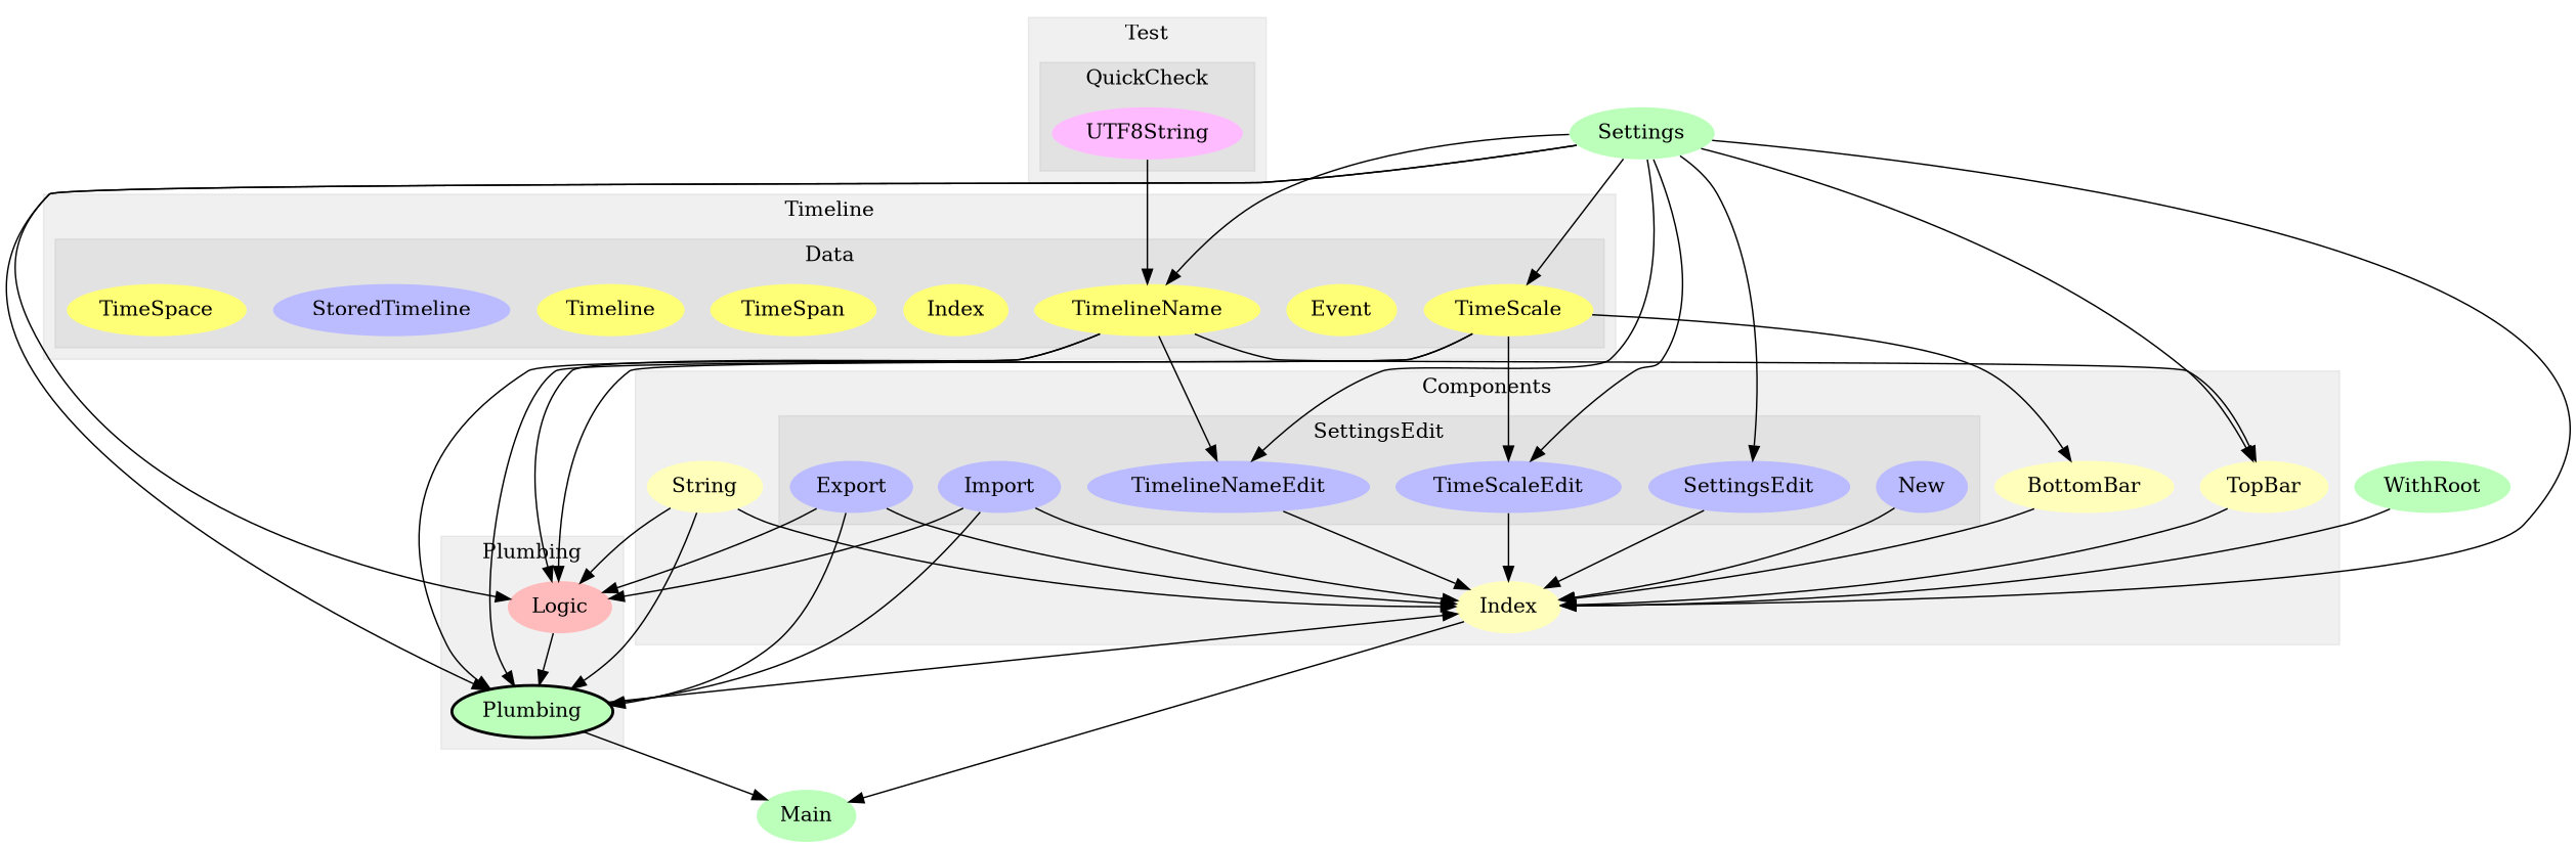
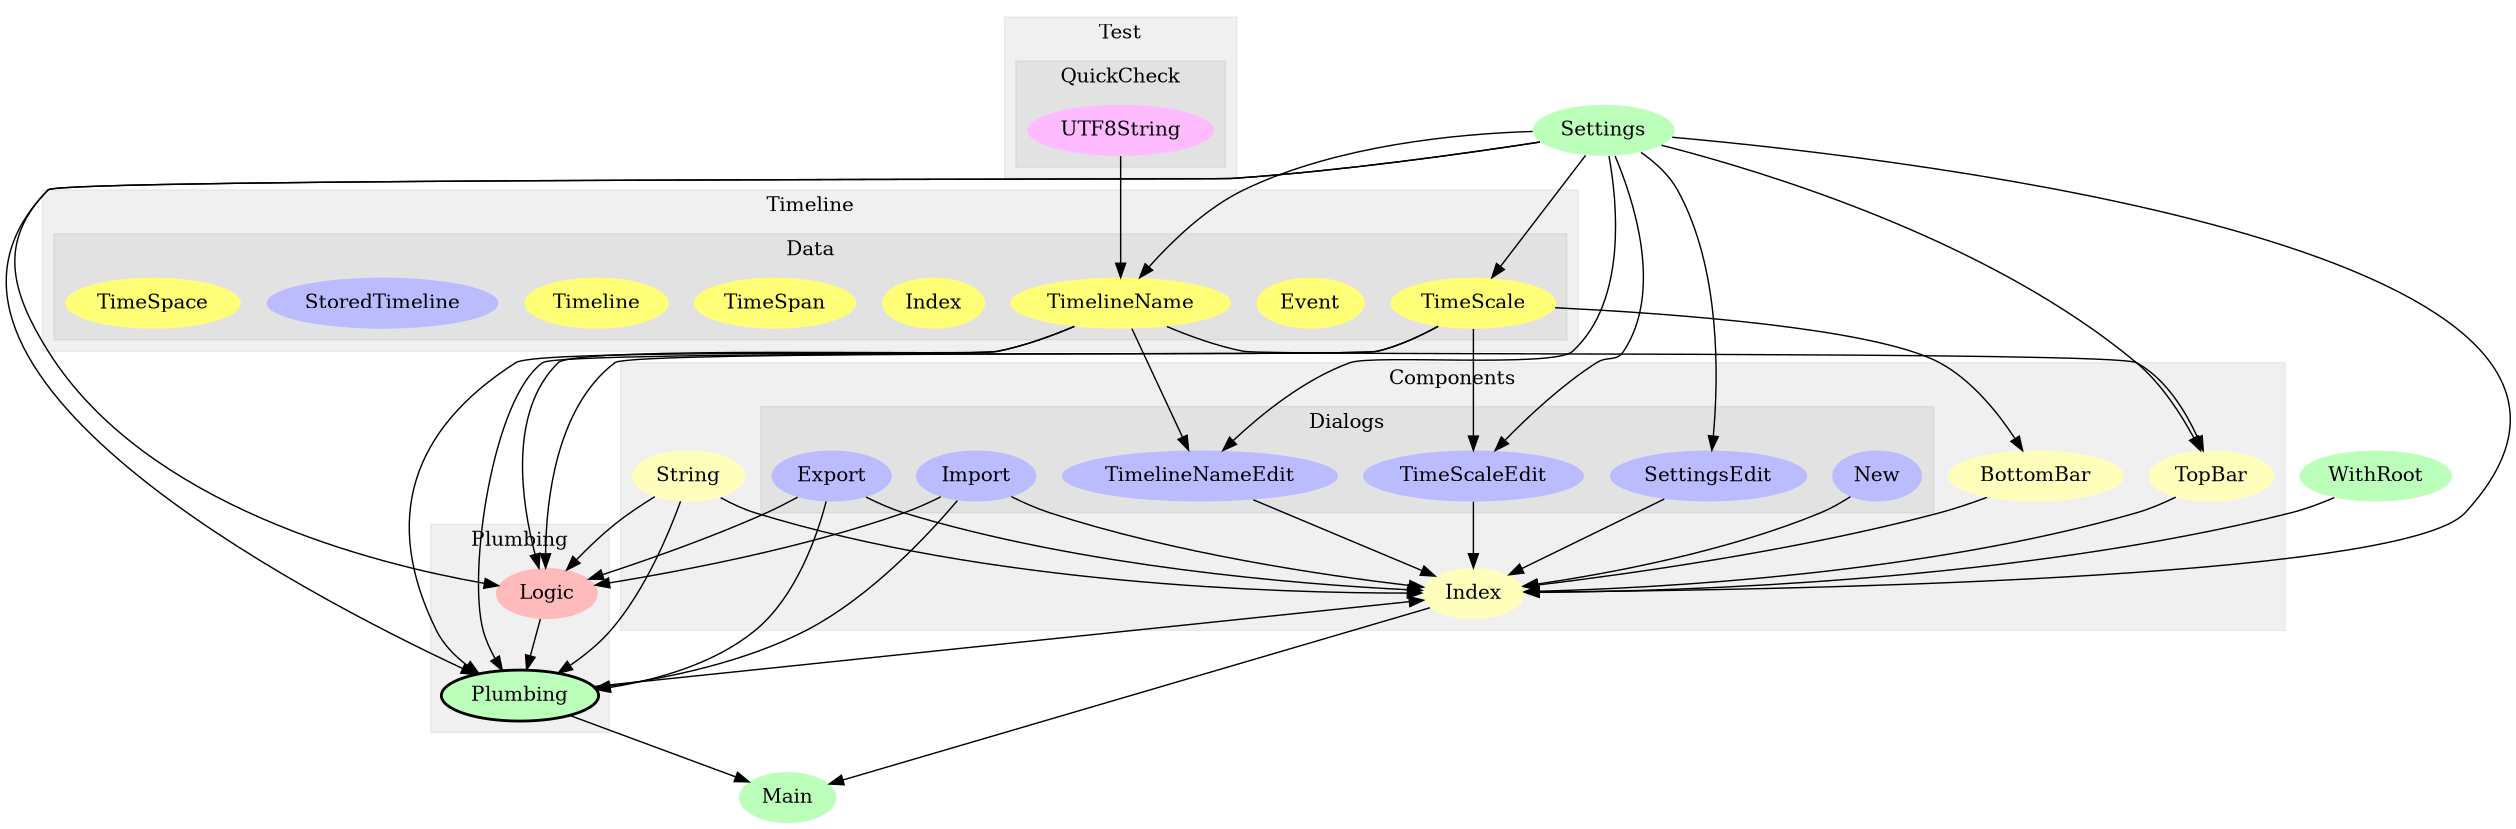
  digraph {
    node [fillcolor="#bbbbff" penwidth=0 style=filled]
    n1 [label=TimelineNameEdit]
    n2 [label=SettingsEdit]
    n3 [label=New]
    n4 [label=Export]
    n5 [label=Import]
    n6 [label=TimeScaleEdit]
    n7 [fillcolor="#ffffbb" label=Index]
    n8 [fillcolor="#ffffbb" label=TopBar]
    n9 [fillcolor="#ffffbb" label=BottomBar]
    n10 [fillcolor="#ffffbb" label=String]
    n11 [fillcolor="#bbffbb" label=Plumbing style="filled,bold" penwidth=""]
    n12 [fillcolor="#ffbbbb" label=Logic]
    n13 [fillcolor="#ffbbff" label=UTF8String]
    n14 [fillcolor="#ffff77" label=TimeScale]
    n15 [fillcolor="#ffff77" label=Event]
    n16 [fillcolor="#ffff77" label=TimelineName]
    n17 [fillcolor="#ffff77" label=Index]
    n18 [fillcolor="#ffff77" label=TimeSpan]
    n19 [fillcolor="#ffff77" label=Timeline]
    n20 [label=StoredTimeline]
    n21 [fillcolor="#ffff77" label=TimeSpace]
    n22 [fillcolor="#bbffbb" label=Main]
    n23 [fillcolor="#bbffbb" label=WithRoot]
    n24 [fillcolor="#bbffbb" label=Settings]
    subgraph cluster_1 {
      color="#0000000F"
      label=Components
      style=filled
      n7
      n8
      n9
      n10
      subgraph cluster_2 {
        color="#0000000F"
-       label=SettingsEdit
+       label=Dialogs
        style=filled
        n1
        n2
        n3
        n4
        n5
        n6
      }
    }
    subgraph cluster_3 {
      color="#0000000F"
      label=Plumbing
      style=filled
      n11
      n12
    }
    subgraph cluster_4 {
      color="#0000000F"
      label=Test
      style=filled
      subgraph cluster_5 {
        color="#0000000F"
        label=QuickCheck
        style=filled
        n13
      }
    }
    subgraph cluster_6 {
      color="#0000000F"
      label=Timeline
      style=filled
      subgraph cluster_7 {
        color="#0000000F"
        label=Data
        style=filled
        n14
        n15
        n16
        n17
        n18
        n19
        n20
        n21
      }
    }
    n1 -> n7
    n2 -> n7
    n3 -> n7
    n4 -> n7
    n4 -> n11
    n4 -> n12
    n5 -> n7
    n5 -> n11
    n5 -> n12
    n6 -> n7
    n7 -> n22
    n8 -> n7
    n9 -> n7
    n10 -> n7
    n10 -> n11
    n10 -> n12
    n11 -> n7
    n11 -> n22
    n12 -> n11
    n13 -> n16
    n14 -> n6
    n14 -> n9
    n14 -> n11
    n14 -> n12
    n16 -> n1
    n16 -> n8
    n16 -> n11
    n16 -> n12
    n23 -> n7
    n24 -> n1
    n24 -> n2
    n24 -> n6
    n24 -> n7
    n24 -> n8
    n24 -> n11
    n24 -> n12
    n24 -> n14
    n24 -> n16
  }
